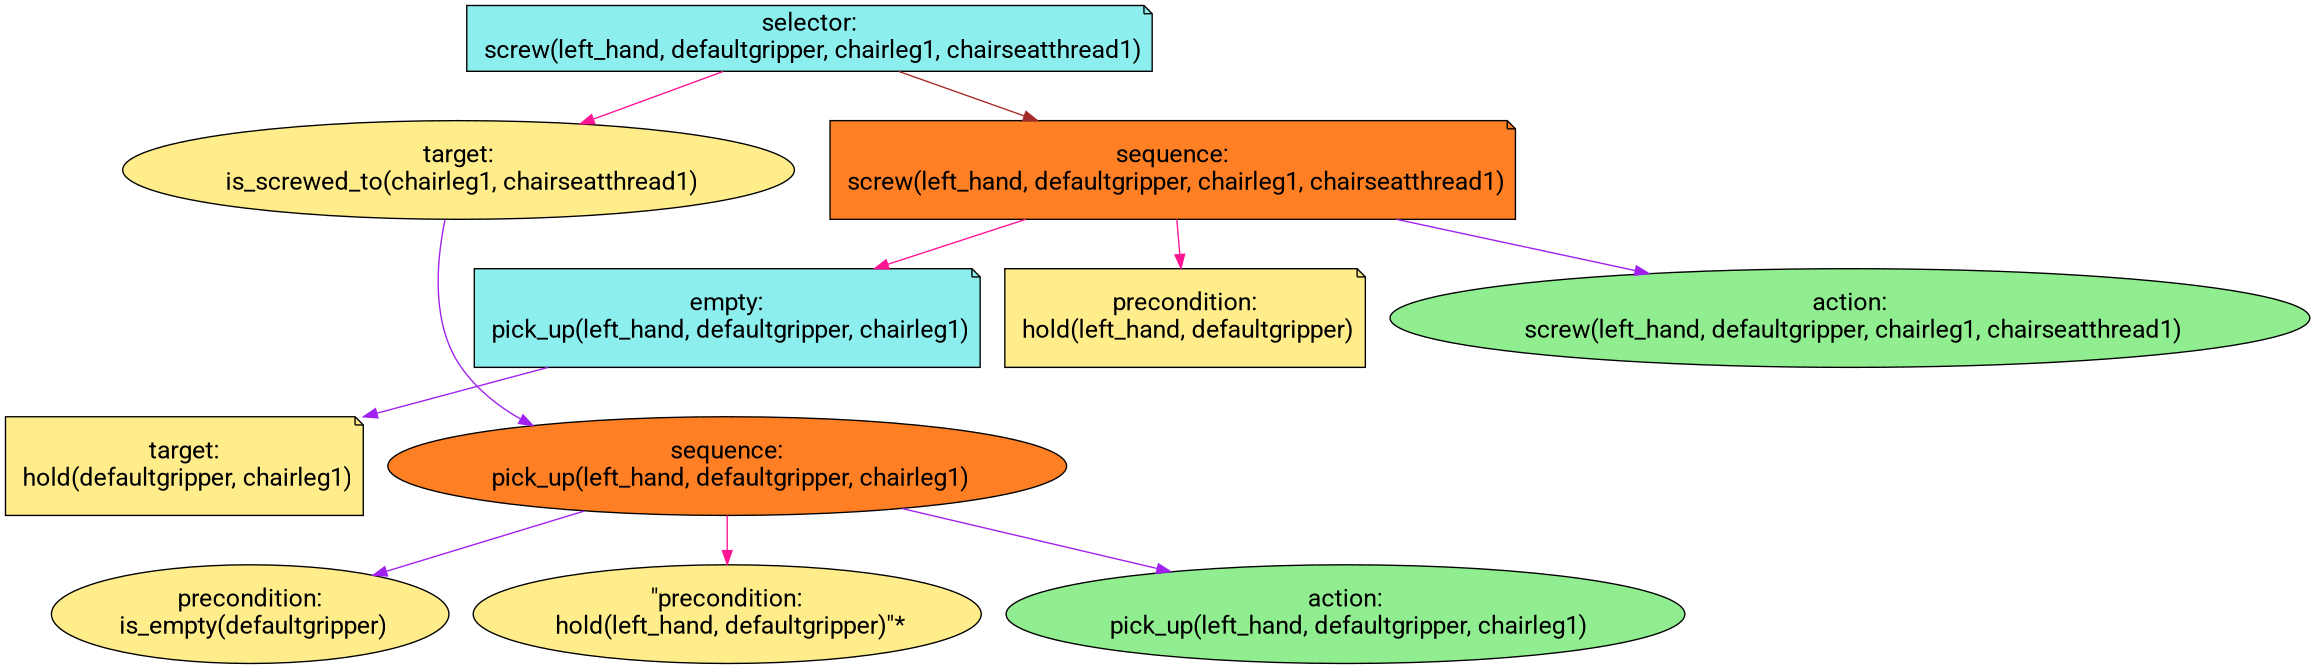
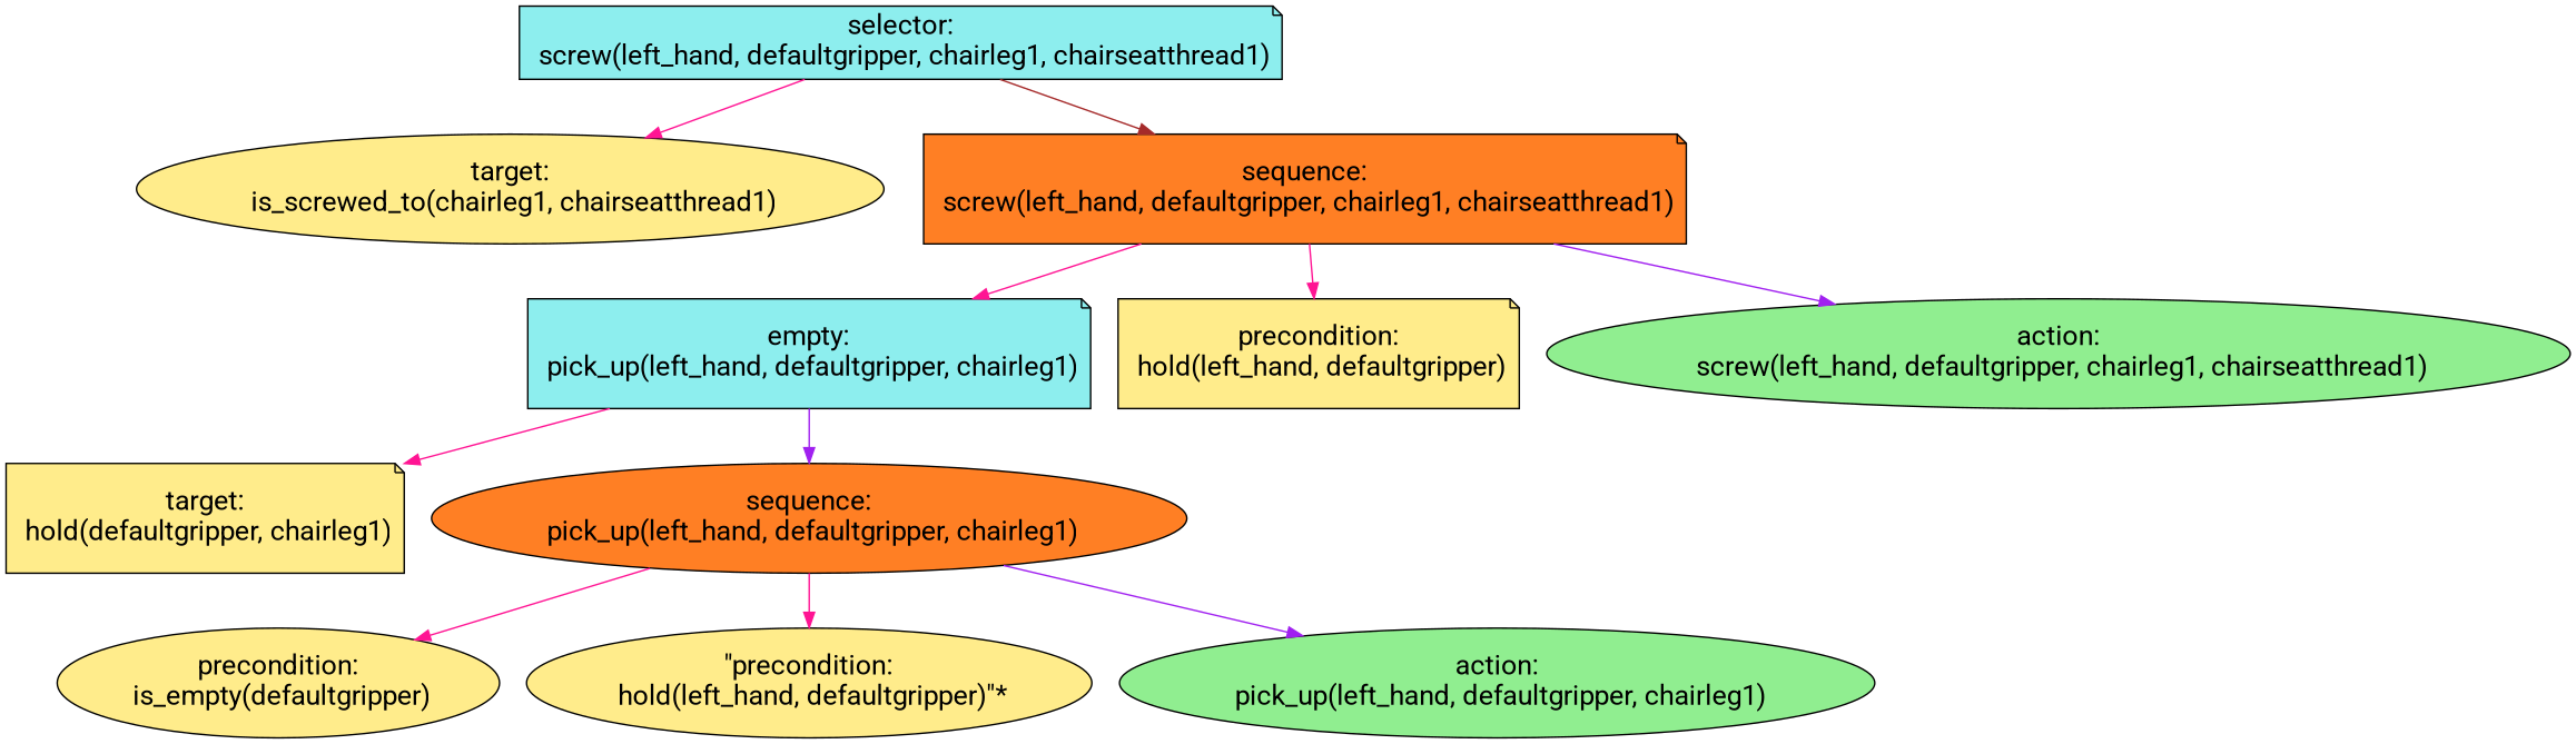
  digraph {
    fontname=Roboto
    ordering=out
    node [fillcolor=lightgoldenrod1 fontcolor=black fontname=Roboto fontsize=18 shape=ellipse style=filled]
    edge [color=deeppink fontname=Roboto]
    n1 [fillcolor=darkslategray2 label="selector:\n screw(left_hand, defaultgripper, chairleg1, chairseatthread1)" shape=note]
    n2 [height=1.0 label="target:\n is_screwed_to(chairleg1, chairseatthread1)"]
    n3 [fillcolor=chocolate1 height=1.0 label="sequence:\n screw(left_hand, defaultgripper, chairleg1, chairseatthread1)" shape=note]
    n4 [height=1.0 label="precondition:\n hold(left_hand, defaultgripper)" shape=note]
    n5 [fillcolor=darkslategray2 height=1.0 label="empty:\n pick_up(left_hand, defaultgripper, chairleg1)" shape=note]
    n6 [fillcolor=lightgreen height=1.0 label="action:\n screw(left_hand, defaultgripper, chairleg1, chairseatthread1)"]
    n7 [height=1.0 label="target:\n hold(defaultgripper, chairleg1)" shape=note]
    n8 [fillcolor=chocolate1 height=1.0 label="sequence:\n pick_up(left_hand, defaultgripper, chairleg1)"]
    n9 [height=1.0 label="precondition:\n is_empty(defaultgripper)"]
    n10 [height=1.0 label="\"precondition:\n hold(left_hand, defaultgripper)\"*"]
    n11 [fillcolor=lightgreen height=1.0 label="action:\n pick_up(left_hand, defaultgripper, chairleg1)"]
    n1 -> n2
    n1 -> n3 [color=brown]
    n3 -> n4
    n3 -> n5
    n3 -> n6 [color=purple]
-   n5 -> n7 [color=purple]
-   n2 -> n8 [color=purple]
-   n8 -> n9 [color=purple]
+   n5 -> n7
+   n5 -> n8 [color=purple]
+   n8 -> n9
    n8 -> n10
    n8 -> n11 [color=purple]
  }
